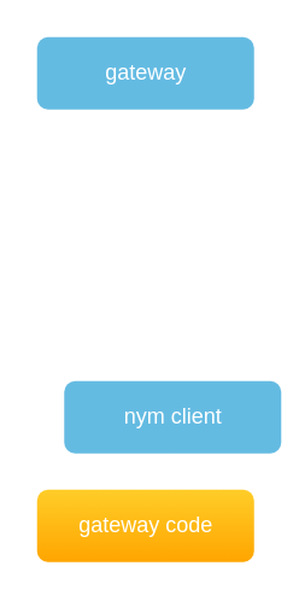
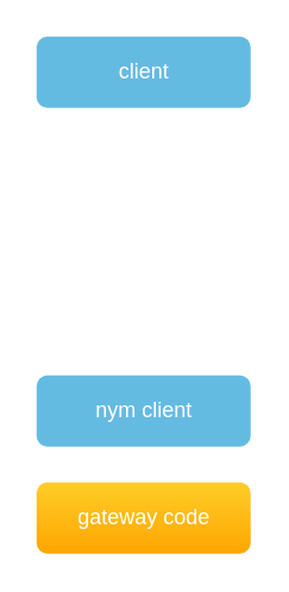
  <mxCell id="0" />
  <mxCell id="1" parent="0" />
- <mxCell id="2" value="gateway" style="rounded=1;fillColor=#64BBE2;strokeColor=none;strokeWidth=3;shadow=0;html=1;fontColor=#FFFFFF;" parent="1" vertex="1"><mxGeometry x="20" y="20" width="120" height="40" as="geometry" /></mxCell>
+ <mxCell id="2" value="client" style="rounded=1;fillColor=#64BBE2;strokeColor=none;strokeWidth=3;shadow=0;html=1;fontColor=#FFFFFF;" parent="1" vertex="1"><mxGeometry x="20" y="20" width="120" height="40" as="geometry" /></mxCell>
  <mxCell id="3" style="edgeStyle=orthogonalEdgeStyle;rounded=0;orthogonalLoop=1;jettySize=auto;html=1;exitX=0.5;exitY=0;exitDx=0;exitDy=0;entryX=0.5;entryY=1;entryDx=0;entryDy=0;strokeColor=#FFFFFF;" parent="1" source="4" target="2" edge="1"><mxGeometry relative="1" as="geometry" /></mxCell>
- <mxCell id="4" value="nym client" style="rounded=1;fillColor=#64BBE2;strokeColor=none;strokeWidth=3;shadow=0;html=1;fontColor=#FFFFFF;" parent="1" vertex="1"><mxGeometry x="35" y="210" width="120" height="40" as="geometry" /></mxCell>
+ <mxCell id="4" value="nym client" style="rounded=1;fillColor=#64BBE2;strokeColor=none;strokeWidth=3;shadow=0;html=1;fontColor=#FFFFFF;" parent="1" vertex="1"><mxGeometry x="20" y="210" width="120" height="40" as="geometry" /></mxCell>
  <mxCell id="5" style="edgeStyle=orthogonalEdgeStyle;rounded=0;orthogonalLoop=1;jettySize=auto;html=1;exitX=0.5;exitY=0;exitDx=0;exitDy=0;entryX=0.5;entryY=1;entryDx=0;entryDy=0;strokeColor=#FFFFFF;" parent="1" source="6" target="4" edge="1"><mxGeometry relative="1" as="geometry" /></mxCell>
  <mxCell id="6" value="gateway code" style="rounded=1;fillColor=#ffcd28;strokeColor=none;strokeWidth=3;shadow=0;html=1;gradientColor=#ffa500;fontColor=#FFFFFF;" parent="1" vertex="1"><mxGeometry x="20" y="270" width="120" height="40" as="geometry" /></mxCell>
